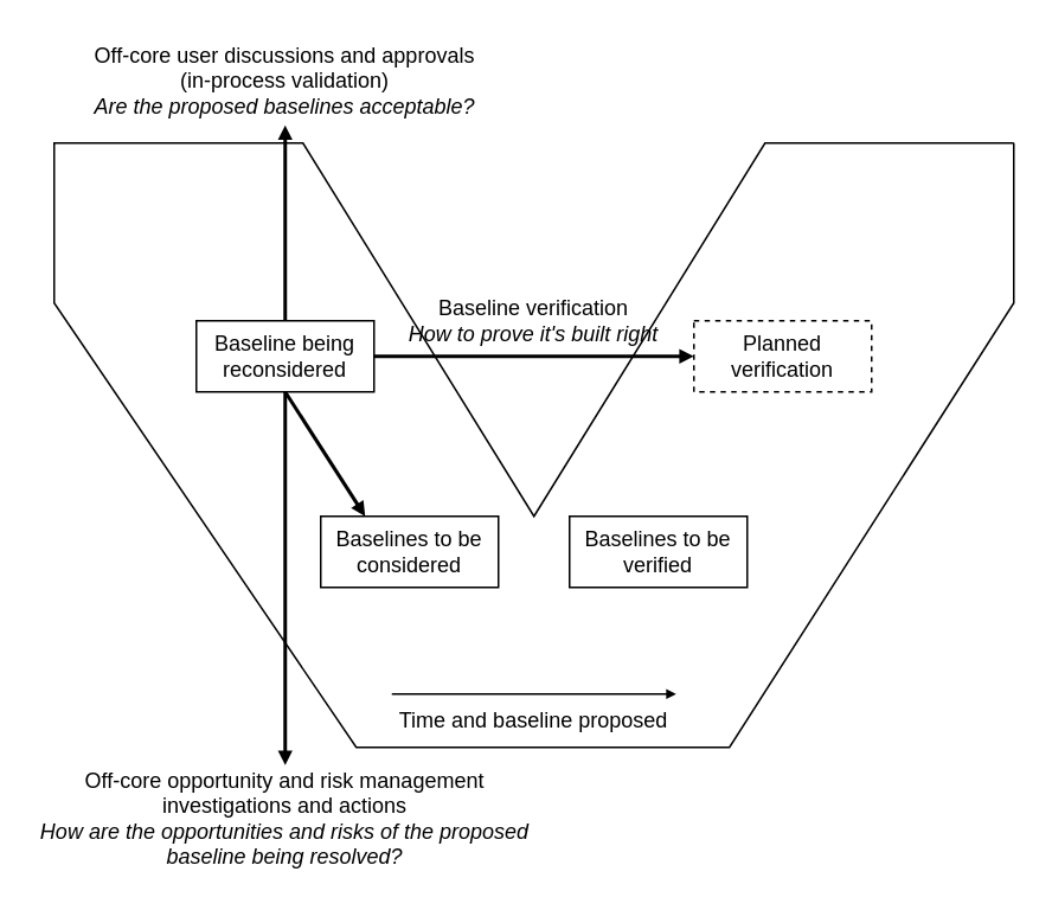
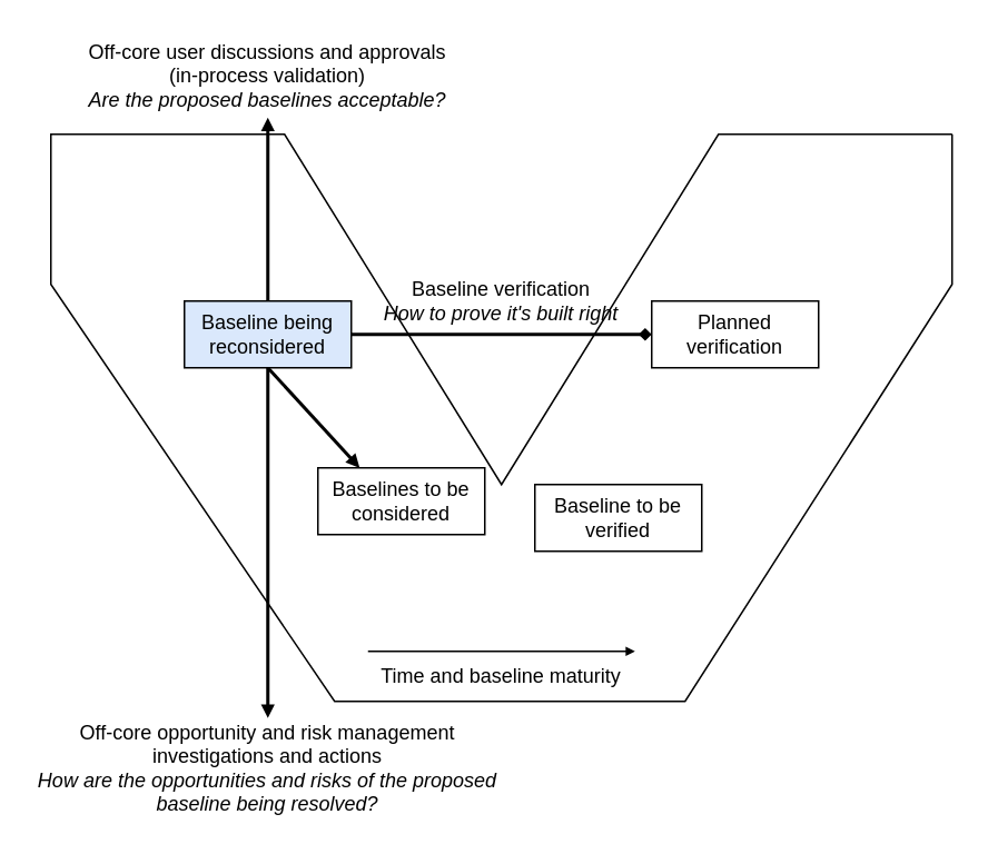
  <mxCell id="0" />
  <mxCell id="1" parent="0" />
  <mxCell id="2" value="Off-core user discussions and approvals&lt;br&gt;(in-process validation)&lt;br&gt;&lt;i&gt;Are the proposed baselines acceptable?&lt;/i&gt;" style="rounded=0;whiteSpace=wrap;html=1;strokeColor=none;fillColor=none;" vertex="1" parent="1"><mxGeometry x="20" y="20" width="280" height="50" as="geometry" /></mxCell>
  <mxCell id="3" value="Off-core opportunity and risk management investigations and actions&lt;br&gt;&lt;i&gt;How are the opportunities and risks of the proposed baseline being resolved?&lt;/i&gt;" style="rounded=0;whiteSpace=wrap;html=1;strokeColor=none;fillColor=none;" vertex="1" parent="1"><mxGeometry x="20" y="430" width="280" height="60" as="geometry" /></mxCell>
  <mxCell id="4" style="edgeStyle=none;rounded=0;html=1;exitX=0.5;exitY=1;exitDx=0;exitDy=0;entryX=0.25;entryY=0;entryDx=0;entryDy=0;strokeWidth=2;endArrow=block;endFill=1;startSize=3;endSize=3;" edge="1" parent="1" source="8" target="9"><mxGeometry relative="1" as="geometry" /></mxCell>
  <mxCell id="5" style="edgeStyle=none;rounded=0;html=1;exitX=0.5;exitY=1;exitDx=0;exitDy=0;strokeWidth=2;endArrow=block;endFill=1;startSize=3;endSize=3;entryX=0.5;entryY=0;entryDx=0;entryDy=0;" edge="1" parent="1" source="8" target="3"><mxGeometry relative="1" as="geometry"><mxPoint x="160" y="420" as="targetPoint" /></mxGeometry></mxCell>
  <mxCell id="6" style="edgeStyle=none;rounded=0;html=1;exitX=0.5;exitY=0;exitDx=0;exitDy=0;strokeWidth=2;endArrow=block;endFill=1;startSize=3;endSize=3;entryX=0.5;entryY=1;entryDx=0;entryDy=0;" edge="1" parent="1" source="8" target="2"><mxGeometry relative="1" as="geometry"><mxPoint x="160" y="70" as="targetPoint" /></mxGeometry></mxCell>
- <mxCell id="7" style="edgeStyle=none;rounded=0;html=1;exitX=1;exitY=0.5;exitDx=0;exitDy=0;entryX=0;entryY=0.5;entryDx=0;entryDy=0;strokeWidth=2;endArrow=block;endFill=1;startSize=3;endSize=3;" edge="1" parent="1" source="8" target="11"><mxGeometry relative="1" as="geometry" /></mxCell>
- <mxCell id="8" value="Baseline being reconsidered" style="rounded=0;whiteSpace=wrap;html=1;" vertex="1" parent="1"><mxGeometry x="110" y="180" width="100" height="40" as="geometry" /></mxCell>
- <mxCell id="9" value="Baselines to be considered" style="rounded=0;whiteSpace=wrap;html=1;" vertex="1" parent="1"><mxGeometry x="180" y="290" width="100" height="40" as="geometry" /></mxCell>
- <mxCell id="10" value="Baselines to be verified" style="rounded=0;whiteSpace=wrap;html=1;" vertex="1" parent="1"><mxGeometry x="320" y="290" width="100" height="40" as="geometry" /></mxCell>
- <mxCell id="11" value="Planned verification" style="rounded=0;whiteSpace=wrap;html=1;dashed=1;" vertex="1" parent="1"><mxGeometry x="390" y="180" width="100" height="40" as="geometry" /></mxCell>
+ <mxCell id="7" style="edgeStyle=none;rounded=0;html=1;exitX=1;exitY=0.5;exitDx=0;exitDy=0;entryX=0;entryY=0.5;entryDx=0;entryDy=0;strokeWidth=2;endArrow=diamond;endFill=1;startSize=3;endSize=3;" edge="1" parent="1" source="8" target="11"><mxGeometry relative="1" as="geometry" /></mxCell>
+ <mxCell id="8" value="Baseline being reconsidered" style="rounded=0;whiteSpace=wrap;html=1;fillColor=#dae8fc;" vertex="1" parent="1"><mxGeometry x="110" y="180" width="100" height="40" as="geometry" /></mxCell>
+ <mxCell id="9" value="Baselines to be considered" style="rounded=0;whiteSpace=wrap;html=1;" vertex="1" parent="1"><mxGeometry x="190" y="280" width="100" height="40" as="geometry" /></mxCell>
+ <mxCell id="10" value="Baseline to be verified" style="rounded=0;whiteSpace=wrap;html=1;" vertex="1" parent="1"><mxGeometry x="320" y="290" width="100" height="40" as="geometry" /></mxCell>
+ <mxCell id="11" value="Planned verification" style="rounded=0;whiteSpace=wrap;html=1;" vertex="1" parent="1"><mxGeometry x="390" y="180" width="100" height="40" as="geometry" /></mxCell>
  <mxCell id="12" value="" style="endArrow=none;html=1;rounded=0;strokeWidth=1;startSize=3;endSize=3;" edge="1" parent="1"><mxGeometry width="50" height="50" relative="1" as="geometry"><mxPoint x="570" y="80" as="sourcePoint" /><mxPoint x="570" y="80" as="targetPoint" /><Array as="points"><mxPoint x="570" y="170" /><mxPoint x="410" y="420" /><mxPoint x="200" y="420" /><mxPoint x="30" y="170" /><mxPoint x="30" y="80" /><mxPoint x="170" y="80" /><mxPoint x="300" y="290" /><mxPoint x="430" y="80" /></Array></mxGeometry></mxCell>
  <mxCell id="13" value="Baseline verification&lt;br&gt;&lt;i&gt;How to prove it's built right&lt;/i&gt;" style="rounded=0;whiteSpace=wrap;html=1;strokeColor=none;fillColor=none;" vertex="1" parent="1"><mxGeometry x="220" y="160" width="160" height="40" as="geometry" /></mxCell>
- <mxCell id="14" value="Time and baseline proposed" style="rounded=0;whiteSpace=wrap;html=1;strokeColor=none;fillColor=none;" vertex="1" parent="1"><mxGeometry x="220" y="390" width="160" height="30" as="geometry" /></mxCell>
+ <mxCell id="14" value="Time and baseline maturity" style="rounded=0;whiteSpace=wrap;html=1;strokeColor=none;fillColor=none;" vertex="1" parent="1"><mxGeometry x="220" y="390" width="160" height="30" as="geometry" /></mxCell>
  <mxCell id="15" style="edgeStyle=none;rounded=0;html=1;exitX=0;exitY=0;exitDx=0;exitDy=0;entryX=1;entryY=0;entryDx=0;entryDy=0;strokeWidth=1;endArrow=block;endFill=1;startSize=3;endSize=3;" edge="1" parent="1" source="14" target="14"><mxGeometry relative="1" as="geometry" /></mxCell>
